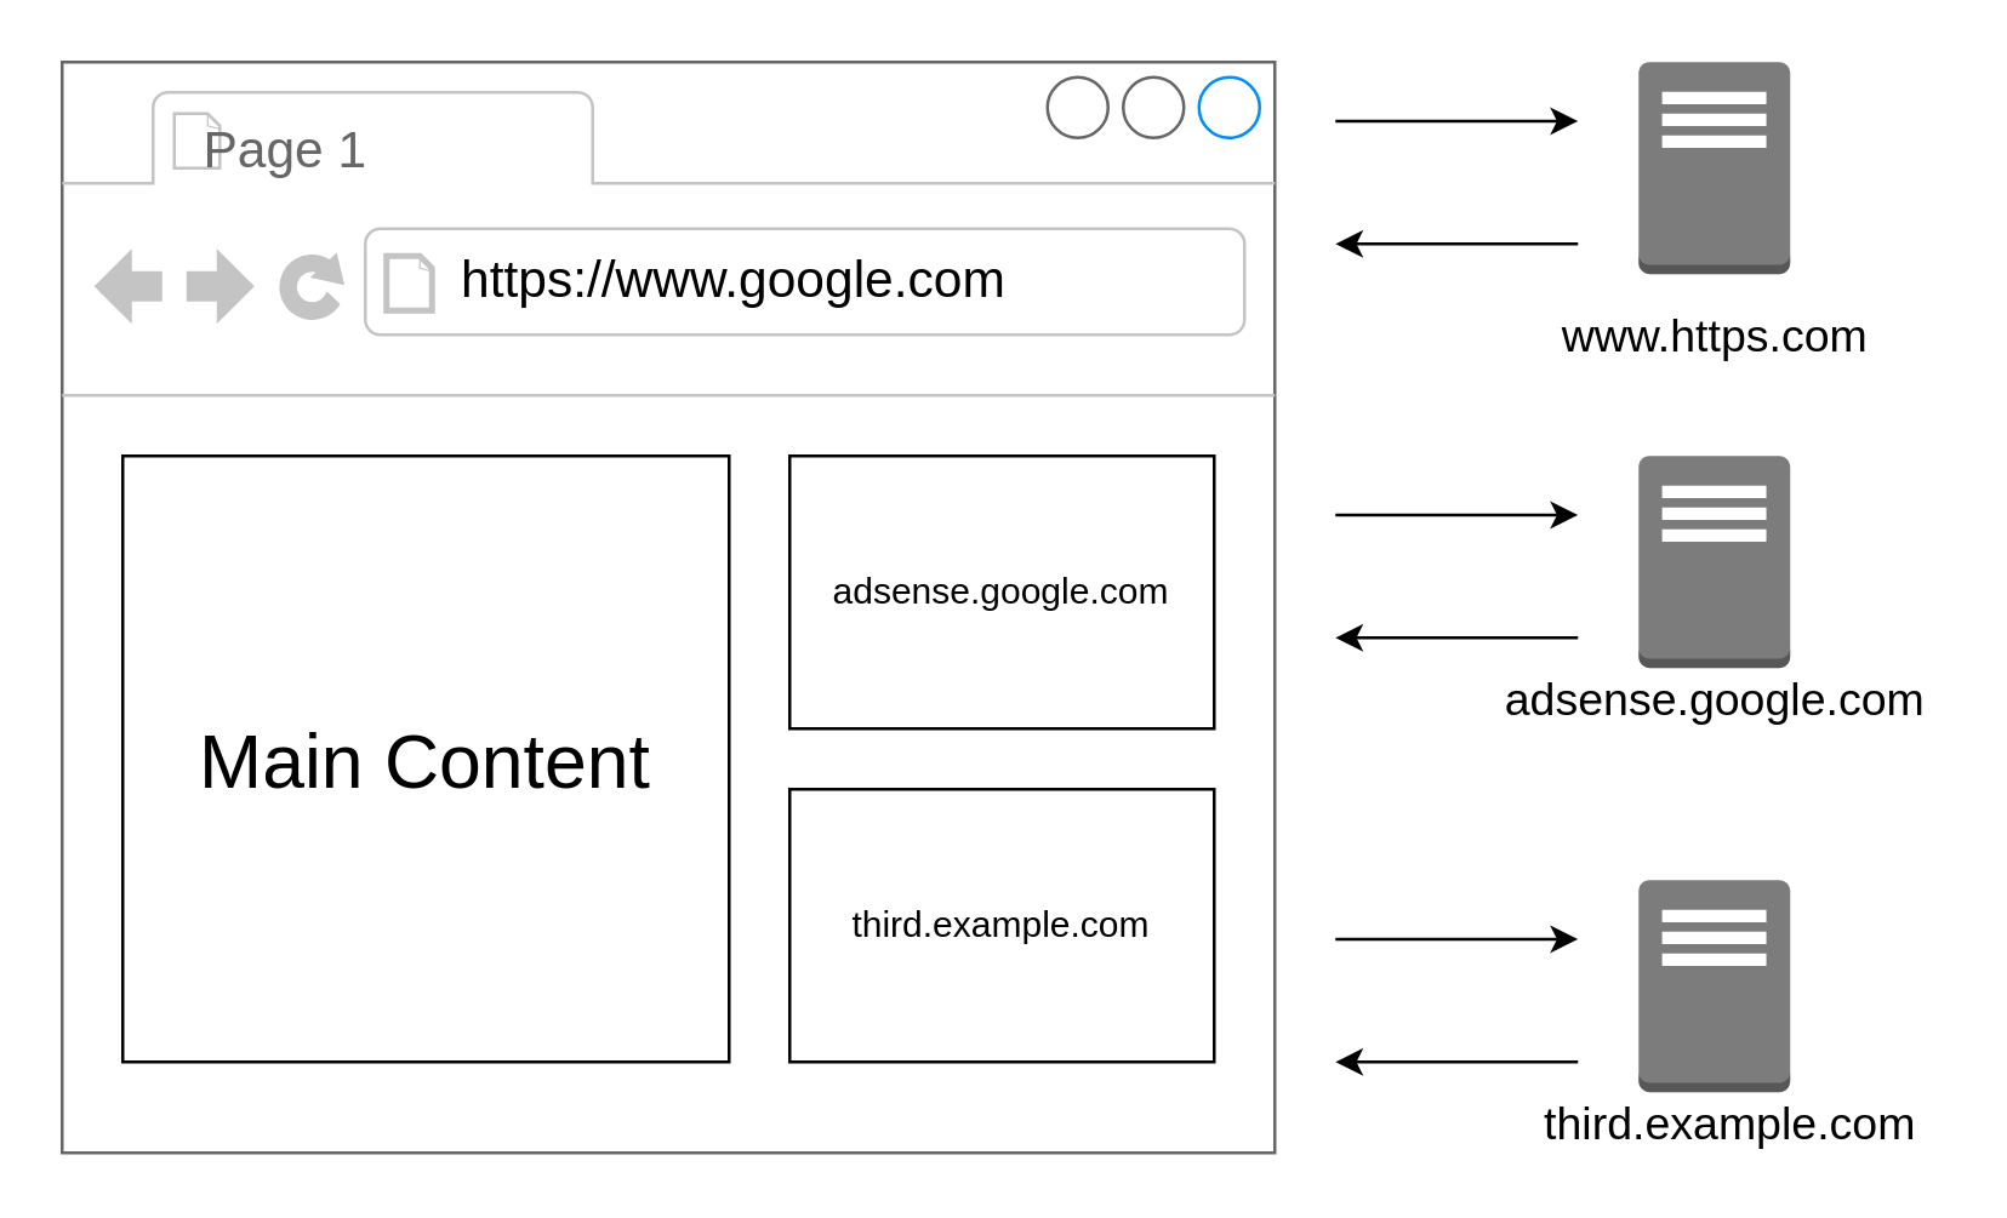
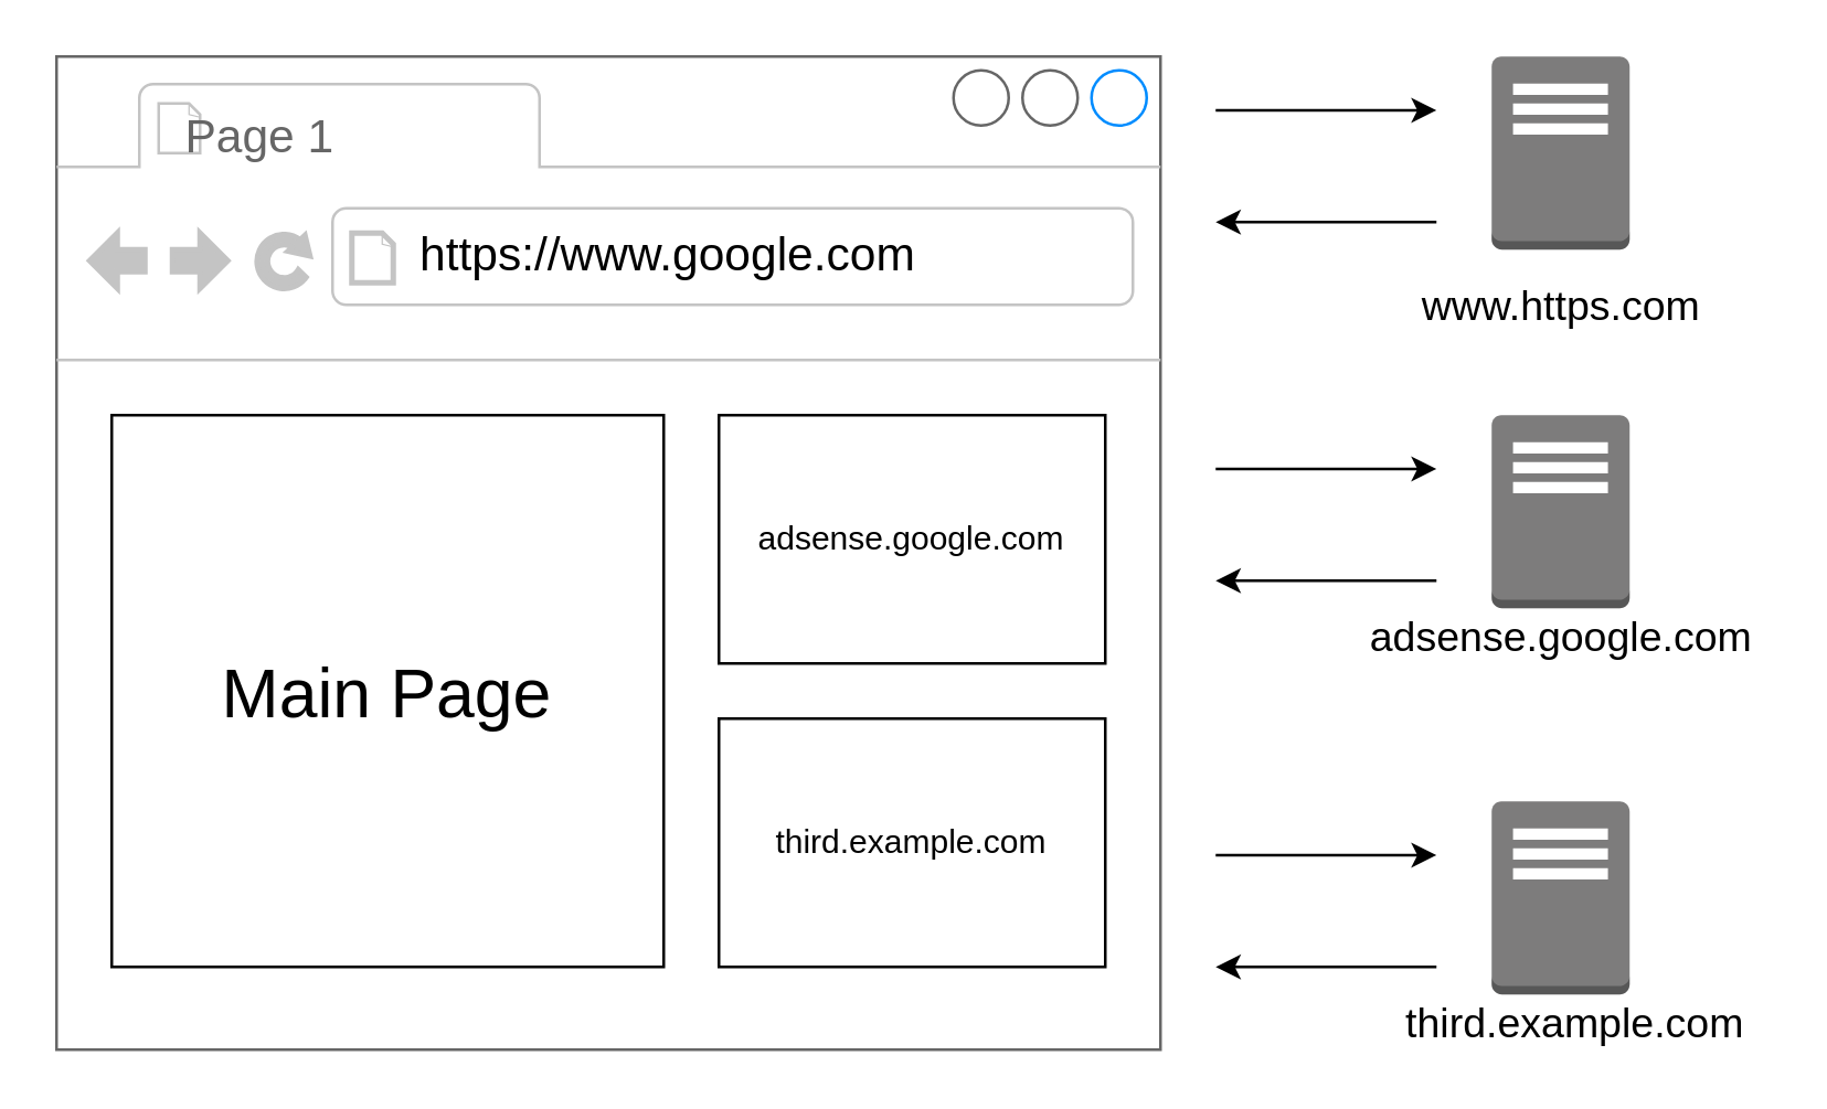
  <mxCell id="0" />
  <mxCell id="1" parent="0" />
  <mxCell id="2" value="" style="strokeWidth=1;shadow=0;dashed=0;align=center;html=1;shape=mxgraph.mockup.containers.browserWindow;rSize=0;strokeColor=#666666;strokeColor2=#008cff;strokeColor3=#c4c4c4;mainText=,;recursiveResize=0;" vertex="1" parent="1"><mxGeometry x="20" y="20" width="400" height="360" as="geometry" /></mxCell>
  <mxCell id="3" value="Page 1" style="strokeWidth=1;shadow=0;dashed=0;align=center;html=1;shape=mxgraph.mockup.containers.anchor;fontSize=17;fontColor=#666666;align=left;" vertex="1" parent="2"><mxGeometry x="45" y="17" width="110" height="26" as="geometry" /></mxCell>
  <mxCell id="4" value="https://www.google.com" style="strokeWidth=1;shadow=0;dashed=0;align=center;html=1;shape=mxgraph.mockup.containers.anchor;rSize=0;fontSize=17;align=left;fontColor=#000000;" vertex="1" parent="2"><mxGeometry x="130" y="60" width="250" height="26" as="geometry" /></mxCell>
- <mxCell id="5" value="Main Content" style="whiteSpace=wrap;html=1;aspect=fixed;fontSize=25;" vertex="1" parent="2"><mxGeometry x="20" y="130" width="200" height="200" as="geometry" /></mxCell>
+ <mxCell id="5" value="Main Page" style="whiteSpace=wrap;html=1;aspect=fixed;fontSize=25;" vertex="1" parent="2"><mxGeometry x="20" y="130" width="200" height="200" as="geometry" /></mxCell>
  <mxCell id="6" value="adsense.google.com" style="rounded=0;whiteSpace=wrap;html=1;" vertex="1" parent="2"><mxGeometry x="240" y="130" width="140" height="90" as="geometry" /></mxCell>
  <mxCell id="7" value="third.example.com" style="rounded=0;whiteSpace=wrap;html=1;" vertex="1" parent="2"><mxGeometry x="240" y="240" width="140" height="90" as="geometry" /></mxCell>
  <mxCell id="8" value="" style="outlineConnect=0;dashed=0;verticalLabelPosition=bottom;verticalAlign=top;align=center;html=1;shape=mxgraph.aws3.traditional_server;fillColor=#7D7C7C;gradientColor=none;fontSize=25;" vertex="1" parent="1"><mxGeometry x="540" y="20" width="50" height="70" as="geometry" /></mxCell>
  <mxCell id="9" value="" style="outlineConnect=0;dashed=0;verticalLabelPosition=bottom;verticalAlign=top;align=center;html=1;shape=mxgraph.aws3.traditional_server;fillColor=#7D7C7C;gradientColor=none;fontSize=25;" vertex="1" parent="1"><mxGeometry x="540" y="150" width="50" height="70" as="geometry" /></mxCell>
  <mxCell id="10" value="" style="outlineConnect=0;dashed=0;verticalLabelPosition=bottom;verticalAlign=top;align=center;html=1;shape=mxgraph.aws3.traditional_server;fillColor=#7D7C7C;gradientColor=none;fontSize=25;" vertex="1" parent="1"><mxGeometry x="540" y="290" width="50" height="70" as="geometry" /></mxCell>
  <mxCell id="11" value="www.https.com" style="text;html=1;align=center;verticalAlign=middle;resizable=0;points=[];autosize=1;fontSize=15;" vertex="1" parent="1"><mxGeometry x="495" y="100" width="140" height="20" as="geometry" /></mxCell>
  <mxCell id="12" value="adsense.google.com" style="text;html=1;align=center;verticalAlign=middle;resizable=0;points=[];autosize=1;fontSize=15;" vertex="1" parent="1"><mxGeometry x="490" y="220" width="150" height="20" as="geometry" /></mxCell>
  <mxCell id="13" value="third.example.com" style="text;html=1;align=center;verticalAlign=middle;resizable=0;points=[];autosize=1;fontSize=15;" vertex="1" parent="1"><mxGeometry x="500" y="360" width="140" height="20" as="geometry" /></mxCell>
  <mxCell id="14" value="" style="endArrow=classic;html=1;fontSize=15;fontColor=#FFFFFF;" edge="1" parent="1"><mxGeometry width="50" height="50" relative="1" as="geometry"><mxPoint x="440" y="39.5" as="sourcePoint" /><mxPoint x="520" y="39.5" as="targetPoint" /></mxGeometry></mxCell>
  <mxCell id="15" value="" style="endArrow=classic;html=1;fontSize=15;fontColor=#FFFFFF;" edge="1" parent="1"><mxGeometry width="50" height="50" relative="1" as="geometry"><mxPoint x="520" y="80" as="sourcePoint" /><mxPoint x="440" y="80" as="targetPoint" /></mxGeometry></mxCell>
  <mxCell id="16" value="" style="endArrow=classic;html=1;fontSize=15;fontColor=#FFFFFF;" edge="1" parent="1"><mxGeometry width="50" height="50" relative="1" as="geometry"><mxPoint x="440" y="169.5" as="sourcePoint" /><mxPoint x="520" y="169.5" as="targetPoint" /></mxGeometry></mxCell>
  <mxCell id="17" value="" style="endArrow=classic;html=1;fontSize=15;fontColor=#FFFFFF;" edge="1" parent="1"><mxGeometry width="50" height="50" relative="1" as="geometry"><mxPoint x="520" y="210" as="sourcePoint" /><mxPoint x="440" y="210" as="targetPoint" /></mxGeometry></mxCell>
  <mxCell id="18" value="" style="endArrow=classic;html=1;fontSize=15;fontColor=#FFFFFF;" edge="1" parent="1"><mxGeometry width="50" height="50" relative="1" as="geometry"><mxPoint x="440" y="309.5" as="sourcePoint" /><mxPoint x="520" y="309.5" as="targetPoint" /></mxGeometry></mxCell>
  <mxCell id="19" value="" style="endArrow=classic;html=1;fontSize=15;fontColor=#FFFFFF;" edge="1" parent="1"><mxGeometry width="50" height="50" relative="1" as="geometry"><mxPoint x="520" y="350" as="sourcePoint" /><mxPoint x="440" y="350" as="targetPoint" /></mxGeometry></mxCell>
  <mxCell id="20" value="Set-Cookie" style="text;html=1;align=center;verticalAlign=middle;resizable=0;points=[];autosize=1;fontSize=12;fontColor=#FFFFFF;" vertex="1" parent="1"><mxGeometry x="445" y="330" width="70" height="20" as="geometry" /></mxCell>
  <mxCell id="21" value="Set-Cookie" style="text;html=1;align=center;verticalAlign=middle;resizable=0;points=[];autosize=1;fontSize=12;fontColor=#FFFFFF;" vertex="1" parent="1"><mxGeometry x="445" y="190" width="70" height="20" as="geometry" /></mxCell>
  <mxCell id="22" value="Set-Cookie" style="text;html=1;align=center;verticalAlign=middle;resizable=0;points=[];autosize=1;fontSize=12;fontColor=#FFFFFF;" vertex="1" parent="1"><mxGeometry x="445" y="60" width="70" height="20" as="geometry" /></mxCell>
